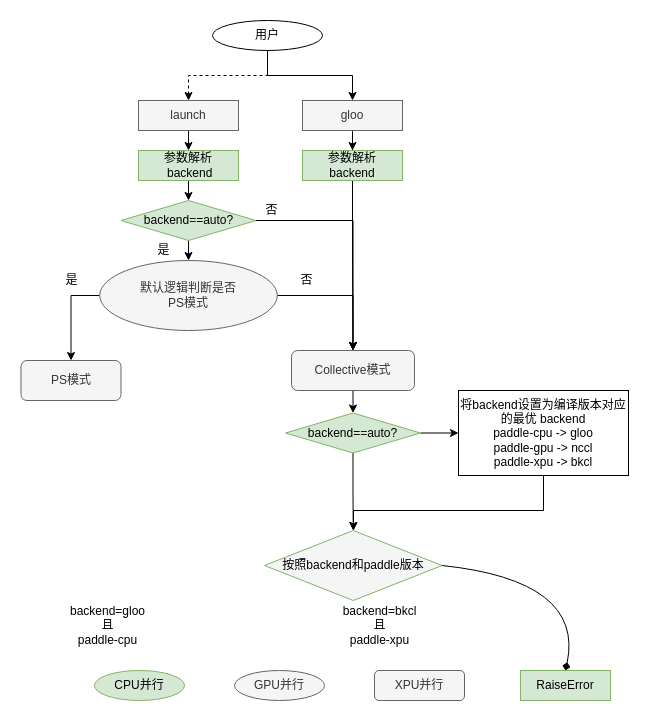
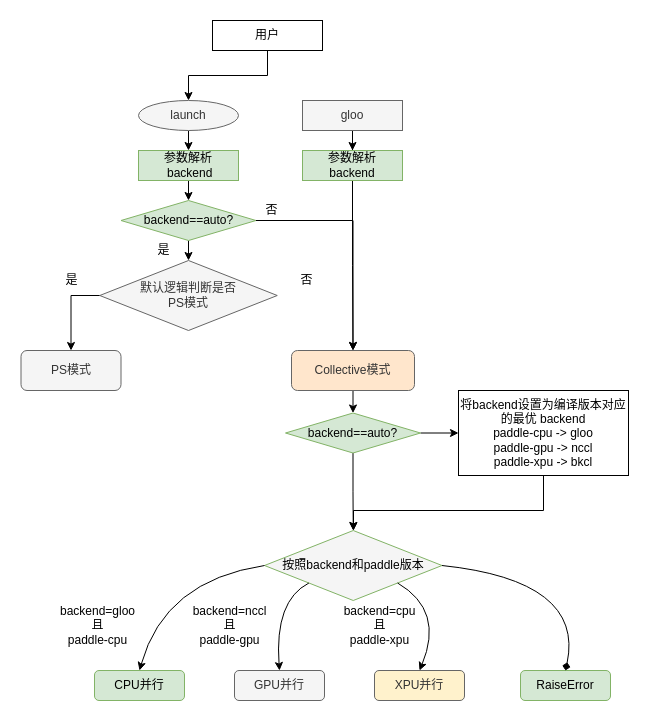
  <mxCell id="0" />
  <mxCell id="1" parent="0" />
  <mxCell id="2" style="edgeStyle=orthogonalEdgeStyle;rounded=0;orthogonalLoop=1;jettySize=auto;html=1;exitX=1;exitY=0.5;exitDx=0;exitDy=0;" parent="1" source="4" target="18" edge="1"><mxGeometry relative="1" as="geometry" /></mxCell>
  <mxCell id="3" style="edgeStyle=orthogonalEdgeStyle;rounded=0;orthogonalLoop=1;jettySize=auto;html=1;exitX=0.5;exitY=1;exitDx=0;exitDy=0;entryX=0.5;entryY=0;entryDx=0;entryDy=0;fontFamily=Courier New;fontSize=10;" edge="1" parent="1" source="4" target="22"><mxGeometry relative="1" as="geometry" /></mxCell>
  <mxCell id="4" value="backend==auto?" style="rhombus;whiteSpace=wrap;html=1;fillColor=#d5e8d4;strokeColor=#82b366;" parent="1" vertex="1"><mxGeometry x="120.5" y="200" width="135" height="40" as="geometry" /></mxCell>
  <mxCell id="5" style="edgeStyle=orthogonalEdgeStyle;rounded=0;orthogonalLoop=1;jettySize=auto;html=1;exitX=0.5;exitY=1;exitDx=0;exitDy=0;entryX=0.5;entryY=0;entryDx=0;entryDy=0;" parent="1" source="6" target="10" edge="1"><mxGeometry relative="1" as="geometry" /></mxCell>
- <mxCell id="6" value="launch" style="rounded=0;whiteSpace=wrap;html=1;fillColor=#f5f5f5;fontColor=#333333;strokeColor=#666666;" parent="1" vertex="1"><mxGeometry x="138" y="100" width="100" height="30" as="geometry" /></mxCell>
+ <mxCell id="6" value="launch" style="ellipse;whiteSpace=wrap;html=1;fillColor=#f5f5f5;fontColor=#333333;strokeColor=#666666;" parent="1" vertex="1"><mxGeometry x="138" y="100" width="100" height="30" as="geometry" /></mxCell>
  <mxCell id="7" style="edgeStyle=orthogonalEdgeStyle;rounded=0;orthogonalLoop=1;jettySize=auto;html=1;exitX=0.5;exitY=1;exitDx=0;exitDy=0;" parent="1" source="8" target="12" edge="1"><mxGeometry relative="1" as="geometry" /></mxCell>
  <mxCell id="8" value="gloo" style="rounded=0;whiteSpace=wrap;html=1;fillColor=#f5f5f5;fontColor=#333333;strokeColor=#666666;" parent="1" vertex="1"><mxGeometry x="302" y="100" width="100" height="30" as="geometry" /></mxCell>
  <mxCell id="9" style="edgeStyle=orthogonalEdgeStyle;rounded=0;orthogonalLoop=1;jettySize=auto;html=1;exitX=0.5;exitY=1;exitDx=0;exitDy=0;entryX=0.5;entryY=0;entryDx=0;entryDy=0;" parent="1" source="10" target="4" edge="1"><mxGeometry relative="1" as="geometry" /></mxCell>
  <mxCell id="10" value="参数解析&lt;br&gt;&amp;nbsp;backend" style="rounded=0;whiteSpace=wrap;html=1;fillColor=#d5e8d4;strokeColor=#82b366;" parent="1" vertex="1"><mxGeometry x="138" y="150" width="100" height="30" as="geometry" /></mxCell>
  <mxCell id="11" style="edgeStyle=orthogonalEdgeStyle;rounded=0;orthogonalLoop=1;jettySize=auto;html=1;exitX=0.5;exitY=1;exitDx=0;exitDy=0;" parent="1" source="12" target="18" edge="1"><mxGeometry relative="1" as="geometry" /></mxCell>
  <mxCell id="12" value="参数解析&lt;br&gt;backend" style="rounded=0;whiteSpace=wrap;html=1;fillColor=#d5e8d4;strokeColor=#82b366;" parent="1" vertex="1"><mxGeometry x="302" y="150" width="100" height="30" as="geometry" /></mxCell>
- <mxCell id="13" style="edgeStyle=orthogonalEdgeStyle;rounded=0;orthogonalLoop=1;jettySize=auto;html=1;exitX=0.5;exitY=1;exitDx=0;exitDy=0;entryX=0.5;entryY=0;entryDx=0;entryDy=0;dashed=1;" parent="1" source="14" target="6" edge="1"><mxGeometry relative="1" as="geometry" /></mxCell>
- <mxCell id="14" value="用户" style="ellipse;whiteSpace=wrap;html=1;" parent="1" vertex="1"><mxGeometry x="212" y="20" width="110" height="30" as="geometry" /></mxCell>
- <mxCell id="15" style="edgeStyle=orthogonalEdgeStyle;rounded=0;orthogonalLoop=1;jettySize=auto;html=1;exitX=0.5;exitY=1;exitDx=0;exitDy=0;entryX=0.5;entryY=0;entryDx=0;entryDy=0;" parent="1" source="14" target="8" edge="1"><mxGeometry relative="1" as="geometry"><mxPoint x="278" y="80" as="sourcePoint" /><mxPoint x="198" y="110" as="targetPoint" /></mxGeometry></mxCell>
- <mxCell id="16" value="PS模式" style="rounded=1;whiteSpace=wrap;html=1;fillColor=#f5f5f5;fontColor=#333333;strokeColor=#666666;" parent="1" vertex="1"><mxGeometry x="20.5" y="360" width="100" height="40" as="geometry" /></mxCell>
+ <mxCell id="13" style="edgeStyle=orthogonalEdgeStyle;rounded=0;orthogonalLoop=1;jettySize=auto;html=1;exitX=0.5;exitY=1;exitDx=0;exitDy=0;entryX=0.5;entryY=0;entryDx=0;entryDy=0;" parent="1" source="14" target="6" edge="1"><mxGeometry relative="1" as="geometry" /></mxCell>
+ <mxCell id="14" value="用户" style="rounded=0;whiteSpace=wrap;html=1;" parent="1" vertex="1"><mxGeometry x="212" y="20" width="110" height="30" as="geometry" /></mxCell>
+ <mxCell id="16" value="PS模式" style="rounded=1;whiteSpace=wrap;html=1;fillColor=#f5f5f5;fontColor=#333333;strokeColor=#666666;" parent="1" vertex="1"><mxGeometry x="20.5" y="350" width="100" height="40" as="geometry" /></mxCell>
  <mxCell id="17" style="edgeStyle=orthogonalEdgeStyle;rounded=0;orthogonalLoop=1;jettySize=auto;html=1;exitX=0.5;exitY=1;exitDx=0;exitDy=0;entryX=0.5;entryY=0;entryDx=0;entryDy=0;" edge="1" parent="1" source="18" target="41"><mxGeometry relative="1" as="geometry" /></mxCell>
- <mxCell id="18" value="Collective模式" style="rounded=1;whiteSpace=wrap;html=1;fillColor=#f5f5f5;fontColor=#333333;strokeColor=#666666;" parent="1" vertex="1"><mxGeometry x="291" y="350" width="123" height="40" as="geometry" /></mxCell>
+ <mxCell id="18" value="Collective模式" style="rounded=1;whiteSpace=wrap;html=1;fillColor=#ffe6cc;fontColor=#333333;strokeColor=#666666;" parent="1" vertex="1"><mxGeometry x="291" y="350" width="123" height="40" as="geometry" /></mxCell>
  <mxCell id="19" value="是" style="text;html=1;resizable=0;autosize=1;align=center;verticalAlign=middle;points=[];fillColor=none;strokeColor=none;rounded=0;" parent="1" vertex="1"><mxGeometry x="148" y="240" width="30" height="20" as="geometry" /></mxCell>
  <mxCell id="20" style="edgeStyle=orthogonalEdgeStyle;rounded=0;orthogonalLoop=1;jettySize=auto;html=1;exitX=0;exitY=0.5;exitDx=0;exitDy=0;entryX=0.5;entryY=0;entryDx=0;entryDy=0;" parent="1" source="22" target="16" edge="1"><mxGeometry relative="1" as="geometry" /></mxCell>
- <mxCell id="21" style="edgeStyle=orthogonalEdgeStyle;rounded=0;orthogonalLoop=1;jettySize=auto;html=1;exitX=1;exitY=0.5;exitDx=0;exitDy=0;entryX=0.5;entryY=0;entryDx=0;entryDy=0;" parent="1" source="22" target="18" edge="1"><mxGeometry relative="1" as="geometry" /></mxCell>
- <mxCell id="22" value="默认逻辑判断是否&lt;br&gt;PS模式" style="ellipse;whiteSpace=wrap;html=1;fillColor=#f5f5f5;strokeColor=#666666;fontColor=#333333;" parent="1" vertex="1"><mxGeometry x="99.25" y="260" width="177.5" height="70" as="geometry" /></mxCell>
+ <mxCell id="22" value="默认逻辑判断是否&lt;br&gt;PS模式" style="rhombus;whiteSpace=wrap;html=1;fillColor=#f5f5f5;strokeColor=#666666;fontColor=#333333;" parent="1" vertex="1"><mxGeometry x="99.25" y="260" width="177.5" height="70" as="geometry" /></mxCell>
  <mxCell id="23" value="是" style="text;html=1;resizable=0;autosize=1;align=center;verticalAlign=middle;points=[];fillColor=none;strokeColor=none;rounded=0;" parent="1" vertex="1"><mxGeometry x="55.5" y="270" width="30" height="20" as="geometry" /></mxCell>
  <mxCell id="24" value="否" style="text;html=1;resizable=0;autosize=1;align=center;verticalAlign=middle;points=[];fillColor=none;strokeColor=none;rounded=0;" parent="1" vertex="1"><mxGeometry x="291" y="270" width="30" height="20" as="geometry" /></mxCell>
  <mxCell id="25" value="" style="group" vertex="1" connectable="0" parent="1"><mxGeometry x="51.5" y="530" width="558.5" height="170" as="geometry" /></mxCell>
  <mxCell id="26" value="" style="group" parent="25" vertex="1" connectable="0"><mxGeometry x="42.5" y="140" width="516" height="30" as="geometry" /></mxCell>
- <mxCell id="27" value="CPU并行" style="ellipse;whiteSpace=wrap;html=1;fillColor=#d5e8d4;strokeColor=#82b366;" parent="26" vertex="1"><mxGeometry width="90" height="30" as="geometry" /></mxCell>
- <mxCell id="28" value="GPU并行" style="ellipse;whiteSpace=wrap;html=1;fillColor=#f5f5f5;fontColor=#333333;strokeColor=#666666;" parent="26" vertex="1"><mxGeometry x="140" width="90" height="30" as="geometry" /></mxCell>
- <mxCell id="29" value="XPU并行" style="rounded=1;whiteSpace=wrap;html=1;fillColor=#f5f5f5;fontColor=#333333;strokeColor=#666666;" parent="26" vertex="1"><mxGeometry x="280" width="90" height="30" as="geometry" /></mxCell>
- <mxCell id="30" value="RaiseError" style="whiteSpace=wrap;html=1;fillColor=#d5e8d4;strokeColor=#82b366;rounded=0;" parent="26" vertex="1"><mxGeometry x="426" width="90" height="30" as="geometry" /></mxCell>
+ <mxCell id="27" value="CPU并行" style="rounded=1;whiteSpace=wrap;html=1;fillColor=#d5e8d4;strokeColor=#82b366;" parent="26" vertex="1"><mxGeometry width="90" height="30" as="geometry" /></mxCell>
+ <mxCell id="28" value="GPU并行" style="rounded=1;whiteSpace=wrap;html=1;fillColor=#f5f5f5;fontColor=#333333;strokeColor=#666666;" parent="26" vertex="1"><mxGeometry x="140" width="90" height="30" as="geometry" /></mxCell>
+ <mxCell id="29" value="XPU并行" style="rounded=1;whiteSpace=wrap;html=1;fillColor=#fff2cc;fontColor=#333333;strokeColor=#666666;" parent="26" vertex="1"><mxGeometry x="280" width="90" height="30" as="geometry" /></mxCell>
+ <mxCell id="30" value="RaiseError" style="rounded=1;whiteSpace=wrap;html=1;fillColor=#d5e8d4;strokeColor=#82b366;" parent="26" vertex="1"><mxGeometry x="426" width="90" height="30" as="geometry" /></mxCell>
  <mxCell id="31" value="按照backend和paddle版本" style="rhombus;whiteSpace=wrap;html=1;fillColor=#f5f5f5;strokeColor=#82b366;" vertex="1" parent="25"><mxGeometry x="212.5" width="177.5" height="70" as="geometry" /></mxCell>
- <mxCell id="33" value="backend=gloo&lt;br&gt;且&lt;br&gt;paddle-cpu" style="text;html=1;resizable=0;autosize=1;align=center;verticalAlign=middle;points=[];fillColor=none;strokeColor=none;rounded=0;" vertex="1" parent="25"><mxGeometry x="10" y="70" width="90" height="50" as="geometry" /></mxCell>
- <mxCell id="36" value="backend=bkcl&lt;br&gt;且&lt;br&gt;paddle-xpu" style="text;html=1;resizable=0;autosize=1;align=center;verticalAlign=middle;points=[];fillColor=none;strokeColor=none;rounded=0;" vertex="1" parent="25"><mxGeometry x="282.5" y="70" width="90" height="50" as="geometry" /></mxCell>
+ <mxCell id="32" value="" style="curved=1;endArrow=classic;html=1;rounded=0;exitX=0;exitY=0.5;exitDx=0;exitDy=0;entryX=0.5;entryY=0;entryDx=0;entryDy=0;" edge="1" parent="25" source="31" target="27"><mxGeometry width="50" height="50" relative="1" as="geometry"><mxPoint x="92.5" y="80" as="sourcePoint" /><mxPoint x="142.5" y="30" as="targetPoint" /><Array as="points"><mxPoint x="112.5" y="50" /></Array></mxGeometry></mxCell>
+ <mxCell id="33" value="backend=gloo&lt;br&gt;且&lt;br&gt;paddle-cpu" style="text;html=1;resizable=0;autosize=1;align=center;verticalAlign=middle;points=[];fillColor=none;strokeColor=none;rounded=0;" vertex="1" parent="25"><mxGeometry y="70" width="90" height="50" as="geometry" /></mxCell>
+ <mxCell id="34" value="" style="curved=1;endArrow=classic;html=1;rounded=0;exitX=0;exitY=1;exitDx=0;exitDy=0;entryX=0.5;entryY=0;entryDx=0;entryDy=0;" edge="1" parent="25" source="31" target="28"><mxGeometry width="50" height="50" relative="1" as="geometry"><mxPoint x="222.5" y="45" as="sourcePoint" /><mxPoint x="97.5" y="150" as="targetPoint" /><Array as="points"><mxPoint x="222.5" y="70" /></Array></mxGeometry></mxCell>
+ <mxCell id="35" value="backend=nccl&lt;br&gt;且&lt;br&gt;paddle-gpu" style="text;html=1;resizable=0;autosize=1;align=center;verticalAlign=middle;points=[];fillColor=none;strokeColor=none;rounded=0;" vertex="1" parent="25"><mxGeometry x="132.5" y="70" width="90" height="50" as="geometry" /></mxCell>
+ <mxCell id="36" value="backend=cpu&lt;br&gt;且&lt;br&gt;paddle-xpu" style="text;html=1;resizable=0;autosize=1;align=center;verticalAlign=middle;points=[];fillColor=none;strokeColor=none;rounded=0;" vertex="1" parent="25"><mxGeometry x="282.5" y="70" width="90" height="50" as="geometry" /></mxCell>
+ <mxCell id="37" value="" style="curved=1;endArrow=classic;html=1;rounded=0;exitX=1;exitY=1;exitDx=0;exitDy=0;entryX=0.5;entryY=0;entryDx=0;entryDy=0;" edge="1" parent="25" source="31" target="29"><mxGeometry width="50" height="50" relative="1" as="geometry"><mxPoint x="266.875" y="62.5" as="sourcePoint" /><mxPoint x="237.5" y="150" as="targetPoint" /><Array as="points"><mxPoint x="392.5" y="80" /></Array></mxGeometry></mxCell>
  <mxCell id="38" value="" style="curved=1;endArrow=diamond;html=1;rounded=0;exitX=1;exitY=0.5;exitDx=0;exitDy=0;entryX=0.5;entryY=0;entryDx=0;entryDy=0;" edge="1" parent="25" source="31" target="30"><mxGeometry width="50" height="50" relative="1" as="geometry"><mxPoint x="355.625" y="62.5" as="sourcePoint" /><mxPoint x="377.5" y="150" as="targetPoint" /><Array as="points"><mxPoint x="532.5" y="50" /></Array></mxGeometry></mxCell>
  <mxCell id="39" style="edgeStyle=orthogonalEdgeStyle;rounded=0;orthogonalLoop=1;jettySize=auto;html=1;exitX=0.5;exitY=1;exitDx=0;exitDy=0;entryX=0.5;entryY=0;entryDx=0;entryDy=0;" edge="1" parent="1" source="41" target="31"><mxGeometry relative="1" as="geometry" /></mxCell>
  <mxCell id="40" style="edgeStyle=orthogonalEdgeStyle;rounded=0;orthogonalLoop=1;jettySize=auto;html=1;exitX=1;exitY=0.5;exitDx=0;exitDy=0;entryX=0;entryY=0.5;entryDx=0;entryDy=0;" edge="1" parent="1" source="41" target="43"><mxGeometry relative="1" as="geometry" /></mxCell>
  <mxCell id="41" value="backend==auto?" style="rhombus;whiteSpace=wrap;html=1;fillColor=#d5e8d4;strokeColor=#82b366;" vertex="1" parent="1"><mxGeometry x="285" y="412.5" width="135" height="40" as="geometry" /></mxCell>
  <mxCell id="42" style="edgeStyle=orthogonalEdgeStyle;rounded=0;orthogonalLoop=1;jettySize=auto;html=1;exitX=0.5;exitY=1;exitDx=0;exitDy=0;" edge="1" parent="1" source="43" target="31"><mxGeometry relative="1" as="geometry"><Array as="points"><mxPoint x="543" y="510" /><mxPoint x="353" y="510" /></Array></mxGeometry></mxCell>
  <mxCell id="43" value="将backend设置为编译版本对应的最优 backend&lt;br&gt;paddle-cpu -&amp;gt; gloo&lt;br&gt;paddle-gpu -&amp;gt; nccl&lt;br&gt;paddle-xpu -&amp;gt; bkcl&lt;br&gt;" style="rounded=0;whiteSpace=wrap;html=1;" vertex="1" parent="1"><mxGeometry x="458" y="390" width="170" height="85" as="geometry" /></mxCell>
  <mxCell id="44" value="否" style="text;html=1;resizable=0;autosize=1;align=center;verticalAlign=middle;points=[];fillColor=none;strokeColor=none;rounded=0;" vertex="1" parent="1"><mxGeometry x="255.5" y="200" width="30" height="20" as="geometry" /></mxCell>
